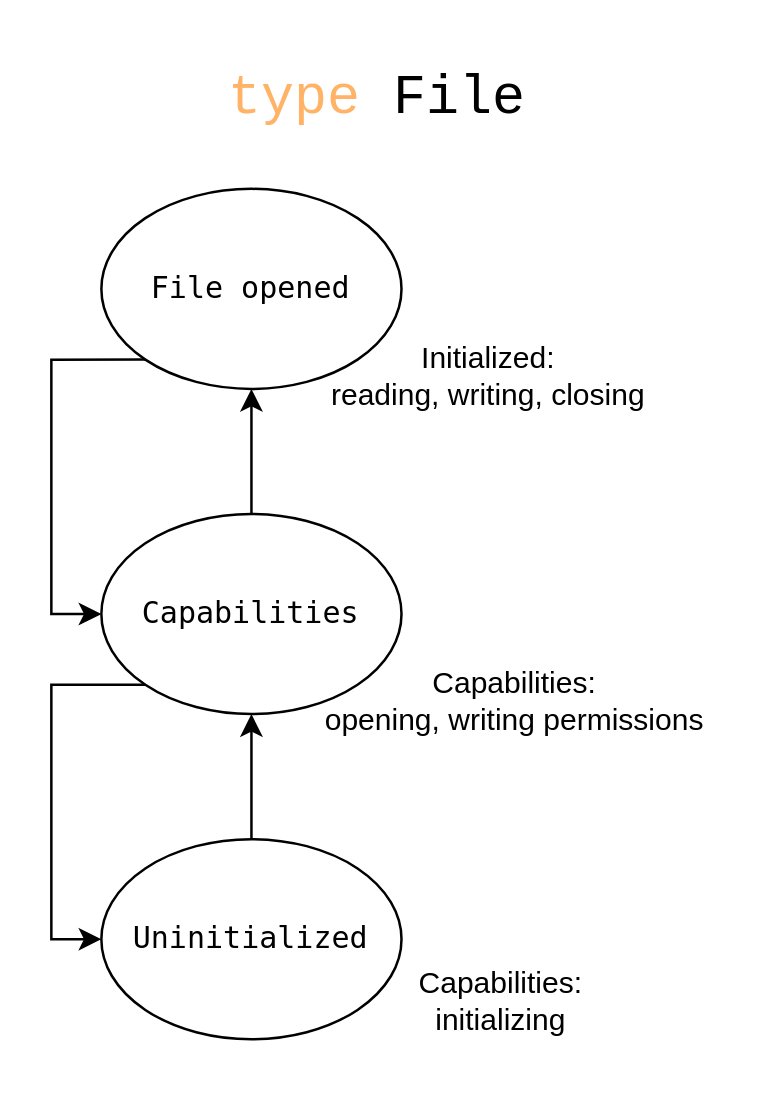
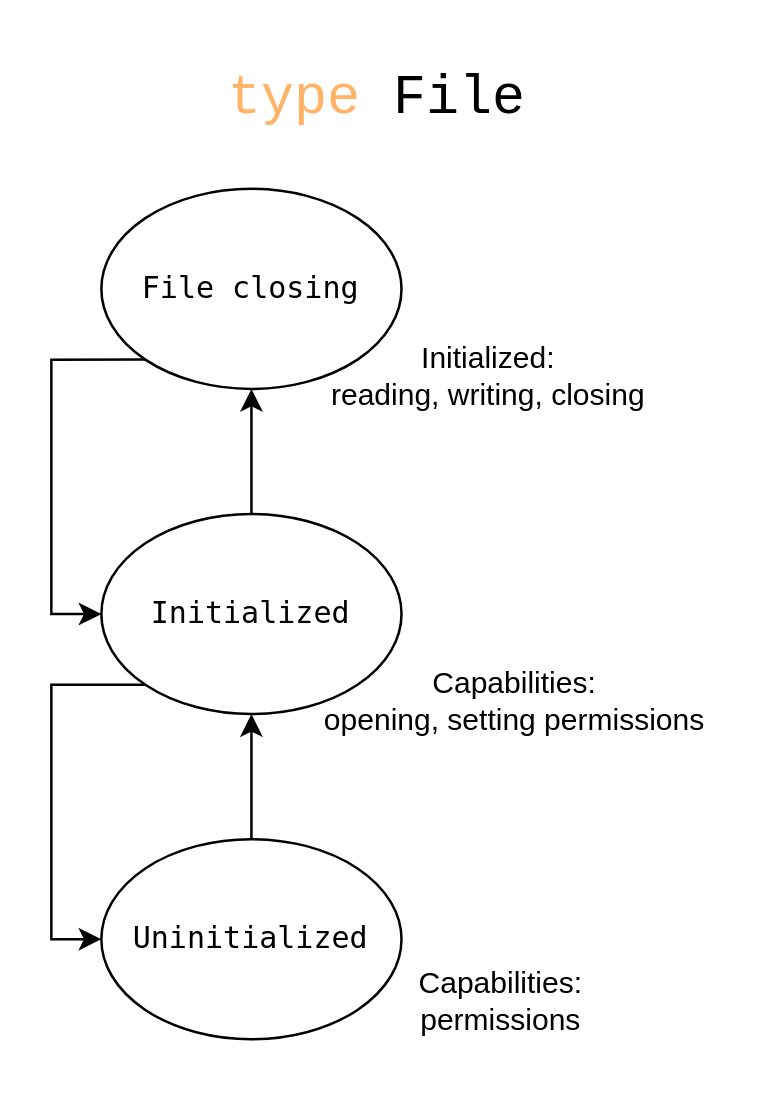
  <mxCell id="0" />
  <mxCell id="1" parent="0" />
  <mxCell id="2" style="edgeStyle=orthogonalEdgeStyle;rounded=0;orthogonalLoop=1;jettySize=auto;html=1;exitX=0.5;exitY=0;exitDx=0;exitDy=0;entryX=0.5;entryY=1;entryDx=0;entryDy=0;" edge="1" parent="1" source="3" target="6"><mxGeometry relative="1" as="geometry" /></mxCell>
  <mxCell id="3" value="&lt;pre&gt;Uninitialized&lt;/pre&gt;" style="ellipse;whiteSpace=wrap;html=1;fillColor=none;" vertex="1" parent="1"><mxGeometry x="40" y="335" width="120" height="80" as="geometry" /></mxCell>
  <mxCell id="4" style="edgeStyle=orthogonalEdgeStyle;rounded=0;orthogonalLoop=1;jettySize=auto;html=1;exitX=0.5;exitY=0;exitDx=0;exitDy=0;entryX=0.5;entryY=1;entryDx=0;entryDy=0;" edge="1" parent="1" source="6" target="8"><mxGeometry relative="1" as="geometry" /></mxCell>
  <mxCell id="5" style="edgeStyle=orthogonalEdgeStyle;rounded=0;orthogonalLoop=1;jettySize=auto;html=1;exitX=0;exitY=1;exitDx=0;exitDy=0;entryX=0;entryY=0.5;entryDx=0;entryDy=0;fontFamily=Courier New;fontSize=22;fontColor=#FFB366;" edge="1" parent="1" source="6" target="3"><mxGeometry relative="1" as="geometry"><Array as="points"><mxPoint x="20" y="273" /><mxPoint x="20" y="375" /></Array></mxGeometry></mxCell>
- <mxCell id="6" value="&lt;pre&gt;Capabilities&lt;/pre&gt;" style="ellipse;whiteSpace=wrap;html=1;fillColor=none;" vertex="1" parent="1"><mxGeometry x="40" y="205" width="120" height="80" as="geometry" /></mxCell>
+ <mxCell id="6" value="&lt;pre&gt;Initialized&lt;/pre&gt;" style="ellipse;whiteSpace=wrap;html=1;fillColor=none;" vertex="1" parent="1"><mxGeometry x="40" y="205" width="120" height="80" as="geometry" /></mxCell>
  <mxCell id="7" style="edgeStyle=orthogonalEdgeStyle;rounded=0;orthogonalLoop=1;jettySize=auto;html=1;exitX=0;exitY=1;exitDx=0;exitDy=0;entryX=0;entryY=0.5;entryDx=0;entryDy=0;" edge="1" parent="1" source="8" target="6"><mxGeometry relative="1" as="geometry"><Array as="points"><mxPoint x="20" y="143" /><mxPoint x="20" y="245" /></Array></mxGeometry></mxCell>
- <mxCell id="8" value="&lt;pre&gt;File opened&lt;/pre&gt;" style="ellipse;whiteSpace=wrap;html=1;fillColor=none;" vertex="1" parent="1"><mxGeometry x="40" y="75" width="120" height="80" as="geometry" /></mxCell>
+ <mxCell id="8" value="&lt;pre&gt;File closing&lt;/pre&gt;" style="ellipse;whiteSpace=wrap;html=1;fillColor=none;" vertex="1" parent="1"><mxGeometry x="40" y="75" width="120" height="80" as="geometry" /></mxCell>
  <mxCell id="9" value="&lt;div&gt;Initialized:&lt;/div&gt;&lt;div&gt;reading, writing, closing&lt;/div&gt;" style="text;html=1;strokeColor=none;fillColor=none;align=center;verticalAlign=middle;whiteSpace=wrap;rounded=0;" vertex="1" parent="1"><mxGeometry x="130" y="135" width="130" height="30" as="geometry" /></mxCell>
- <mxCell id="10" value="&lt;div&gt;Capabilities:&lt;/div&gt;&lt;div&gt;opening, writing permissions&lt;br&gt;&lt;/div&gt;" style="text;html=1;strokeColor=none;fillColor=none;align=center;verticalAlign=middle;whiteSpace=wrap;rounded=0;" vertex="1" parent="1"><mxGeometry x="127.5" y="265" width="155" height="30" as="geometry" /></mxCell>
- <mxCell id="11" value="&lt;div&gt;Capabilities:&lt;/div&gt;&lt;div&gt;initializing&lt;/div&gt;" style="text;html=1;strokeColor=none;fillColor=none;align=center;verticalAlign=middle;whiteSpace=wrap;rounded=0;" vertex="1" parent="1"><mxGeometry x="135" y="385" width="130" height="30" as="geometry" /></mxCell>
+ <mxCell id="10" value="&lt;div&gt;Capabilities:&lt;/div&gt;&lt;div&gt;opening, setting permissions&lt;br&gt;&lt;/div&gt;" style="text;html=1;strokeColor=none;fillColor=none;align=center;verticalAlign=middle;whiteSpace=wrap;rounded=0;" vertex="1" parent="1"><mxGeometry x="127.5" y="265" width="155" height="30" as="geometry" /></mxCell>
+ <mxCell id="11" value="&lt;div&gt;Capabilities:&lt;/div&gt;&lt;div&gt;permissions&lt;/div&gt;" style="text;html=1;strokeColor=none;fillColor=none;align=center;verticalAlign=middle;whiteSpace=wrap;rounded=0;" vertex="1" parent="1"><mxGeometry x="135" y="385" width="130" height="30" as="geometry" /></mxCell>
  <mxCell id="12" value="&lt;font style=&quot;font-size: 22px;&quot; face=&quot;Courier New&quot;&gt;&lt;font color=&quot;#ffb366&quot;&gt;type&lt;/font&gt; File&lt;/font&gt;" style="text;html=1;align=center;verticalAlign=middle;resizable=0;points=[];autosize=1;strokeColor=none;fillColor=none;" vertex="1" parent="1"><mxGeometry x="80" y="20" width="140" height="40" as="geometry" /></mxCell>
